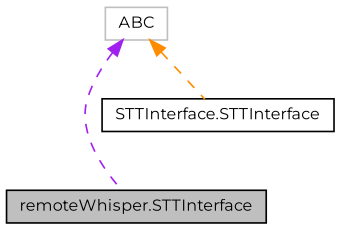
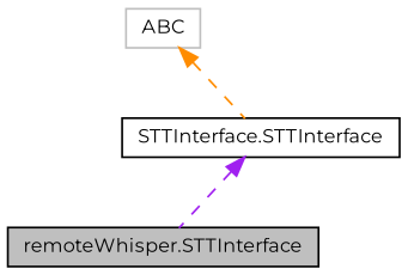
  digraph {
    fontname=Montserrat
    node [color=black fillcolor=white fontname=Montserrat fontsize=10 shape=record style=filled]
    edge [dir=back fontname=Montserrat fontsize=10 labelfontname=Helvetica labelfontsize=10 style=dashed]
    n1 [fillcolor=grey75 fontcolor=black height=0.2 label="remoteWhisper.STTInterface" width=0.4]
    n2 [height=0.2 label="STTInterface.STTInterface" width=0.4]
    n3 [color=grey75 height=0.2 label=ABC width=0.4]
-   n3 -> n1 [color=purple]
+   n2 -> n1 [color=purple]
    n3 -> n2 [color=darkorange]
  }
